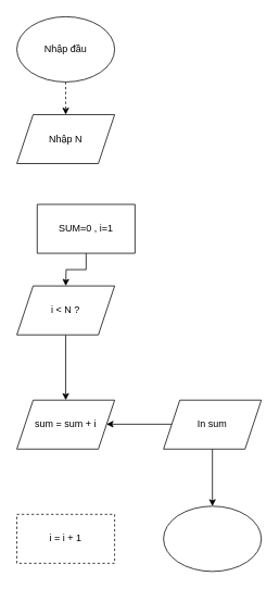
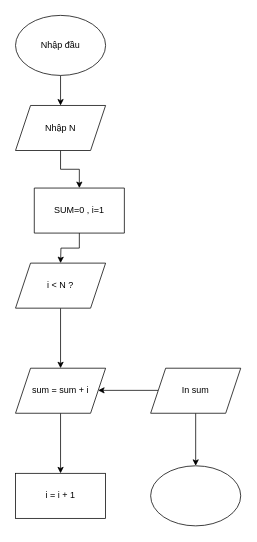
  <mxCell id="0" />
  <mxCell id="1" parent="0" />
- <mxCell id="2" value="" style="edgeStyle=orthogonalEdgeStyle;rounded=0;orthogonalLoop=1;jettySize=auto;html=1;dashed=1;" edge="1" parent="1" source="3" target="5"><mxGeometry relative="1" as="geometry" /></mxCell>
+ <mxCell id="2" value="" style="edgeStyle=orthogonalEdgeStyle;rounded=0;orthogonalLoop=1;jettySize=auto;html=1;" edge="1" parent="1" source="3" target="5"><mxGeometry relative="1" as="geometry" /></mxCell>
  <mxCell id="3" value="Nhập đầu" style="ellipse;whiteSpace=wrap;html=1;" vertex="1" parent="1"><mxGeometry x="20" y="20" width="120" height="80" as="geometry" /></mxCell>
+ <mxCell id="4" value="" style="edgeStyle=orthogonalEdgeStyle;rounded=0;orthogonalLoop=1;jettySize=auto;html=1;" edge="1" parent="1" source="5" target="7"><mxGeometry relative="1" as="geometry" /></mxCell>
  <mxCell id="5" value="Nhập N" style="shape=parallelogram;perimeter=parallelogramPerimeter;whiteSpace=wrap;html=1;fixedSize=1;" vertex="1" parent="1"><mxGeometry x="20" y="140" width="120" height="60" as="geometry" /></mxCell>
  <mxCell id="6" value="" style="edgeStyle=orthogonalEdgeStyle;rounded=0;orthogonalLoop=1;jettySize=auto;html=1;" edge="1" parent="1" source="7"><mxGeometry relative="1" as="geometry"><mxPoint x="80" y="350" as="targetPoint" /></mxGeometry></mxCell>
  <mxCell id="7" value="SUM=0 , i=1" style="shape=parallelogram;perimeter=parallelogramPerimeter;whiteSpace=wrap;html=1;fixedSize=1;direction=west;size=0;" vertex="1" parent="1"><mxGeometry x="45" y="250" width="120" height="60" as="geometry" /></mxCell>
  <mxCell id="8" value="" style="edgeStyle=orthogonalEdgeStyle;rounded=0;orthogonalLoop=1;jettySize=auto;html=1;" edge="1" parent="1"><mxGeometry relative="1" as="geometry"><mxPoint x="80" y="410" as="sourcePoint" /><mxPoint x="80" y="490" as="targetPoint" /></mxGeometry></mxCell>
  <mxCell id="9" value="" style="edgeStyle=orthogonalEdgeStyle;rounded=0;orthogonalLoop=1;jettySize=auto;html=1;" edge="1" parent="1"><mxGeometry relative="1" as="geometry"><mxPoint x="210" y="519.5" as="sourcePoint" /><mxPoint x="130" y="519.5" as="targetPoint" /></mxGeometry></mxCell>
  <mxCell id="10" value="i &amp;lt; N ?" style="shape=parallelogram;perimeter=parallelogramPerimeter;whiteSpace=wrap;html=1;fixedSize=1;" vertex="1" parent="1"><mxGeometry x="20" y="350" width="120" height="60" as="geometry" /></mxCell>
+ <mxCell id="11" value="" style="edgeStyle=orthogonalEdgeStyle;rounded=0;orthogonalLoop=1;jettySize=auto;html=1;" edge="1" parent="1" source="12" target="15"><mxGeometry relative="1" as="geometry" /></mxCell>
  <mxCell id="12" value="sum = sum + i" style="shape=parallelogram;perimeter=parallelogramPerimeter;whiteSpace=wrap;html=1;fixedSize=1;" vertex="1" parent="1"><mxGeometry x="20" y="490" width="120" height="60" as="geometry" /></mxCell>
  <mxCell id="13" value="" style="edgeStyle=orthogonalEdgeStyle;rounded=0;orthogonalLoop=1;jettySize=auto;html=1;" edge="1" parent="1" source="14" target="16"><mxGeometry relative="1" as="geometry" /></mxCell>
  <mxCell id="14" value="In sum" style="shape=parallelogram;perimeter=parallelogramPerimeter;whiteSpace=wrap;html=1;fixedSize=1;" vertex="1" parent="1"><mxGeometry x="200" y="490" width="120" height="60" as="geometry" /></mxCell>
- <mxCell id="15" value="i = i + 1" style="whiteSpace=wrap;html=1;dashed=1;" vertex="1" parent="1"><mxGeometry x="20" y="630" width="120" height="60" as="geometry" /></mxCell>
+ <mxCell id="15" value="i = i + 1" style="whiteSpace=wrap;html=1;" vertex="1" parent="1"><mxGeometry x="20" y="630" width="120" height="60" as="geometry" /></mxCell>
  <mxCell id="16" value="" style="ellipse;whiteSpace=wrap;html=1;" vertex="1" parent="1"><mxGeometry x="200" y="620" width="120" height="80" as="geometry" /></mxCell>
